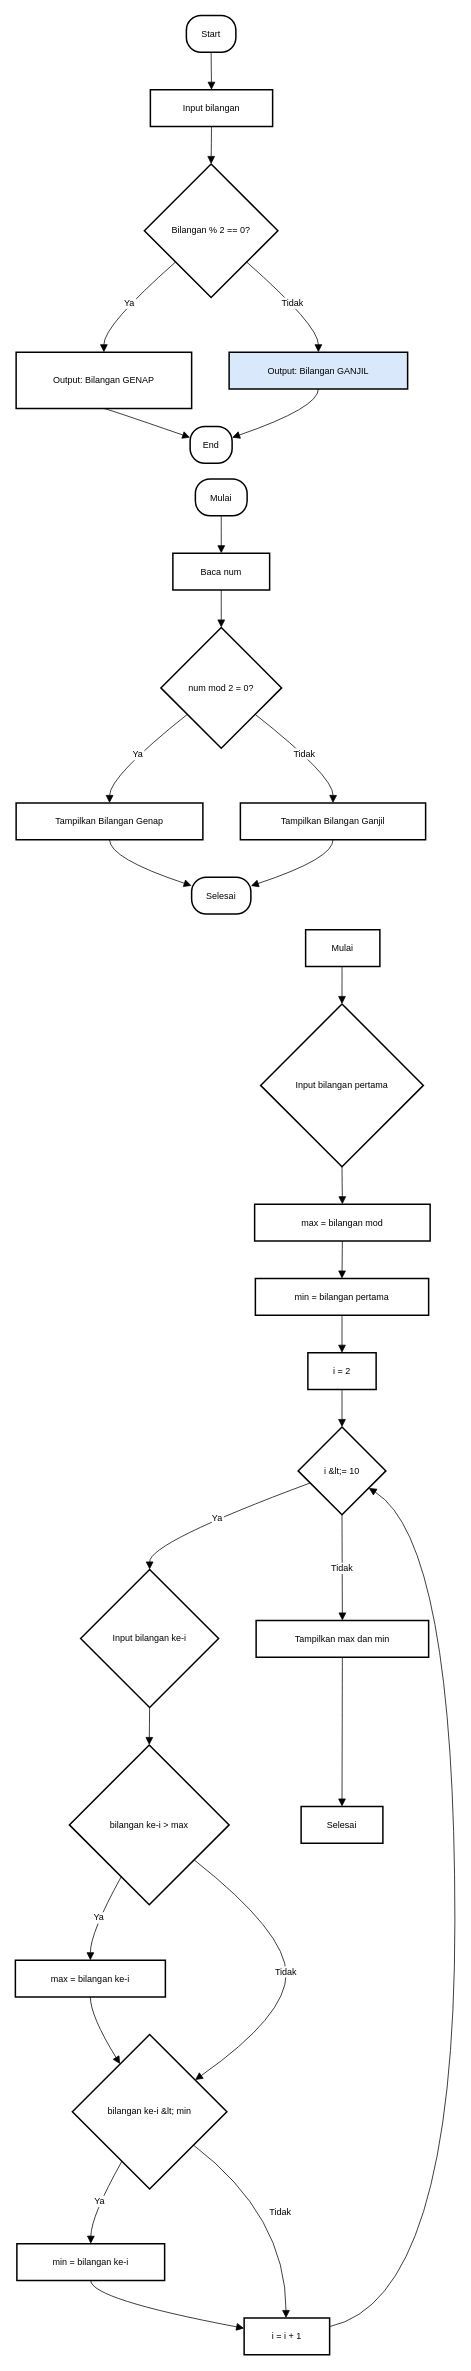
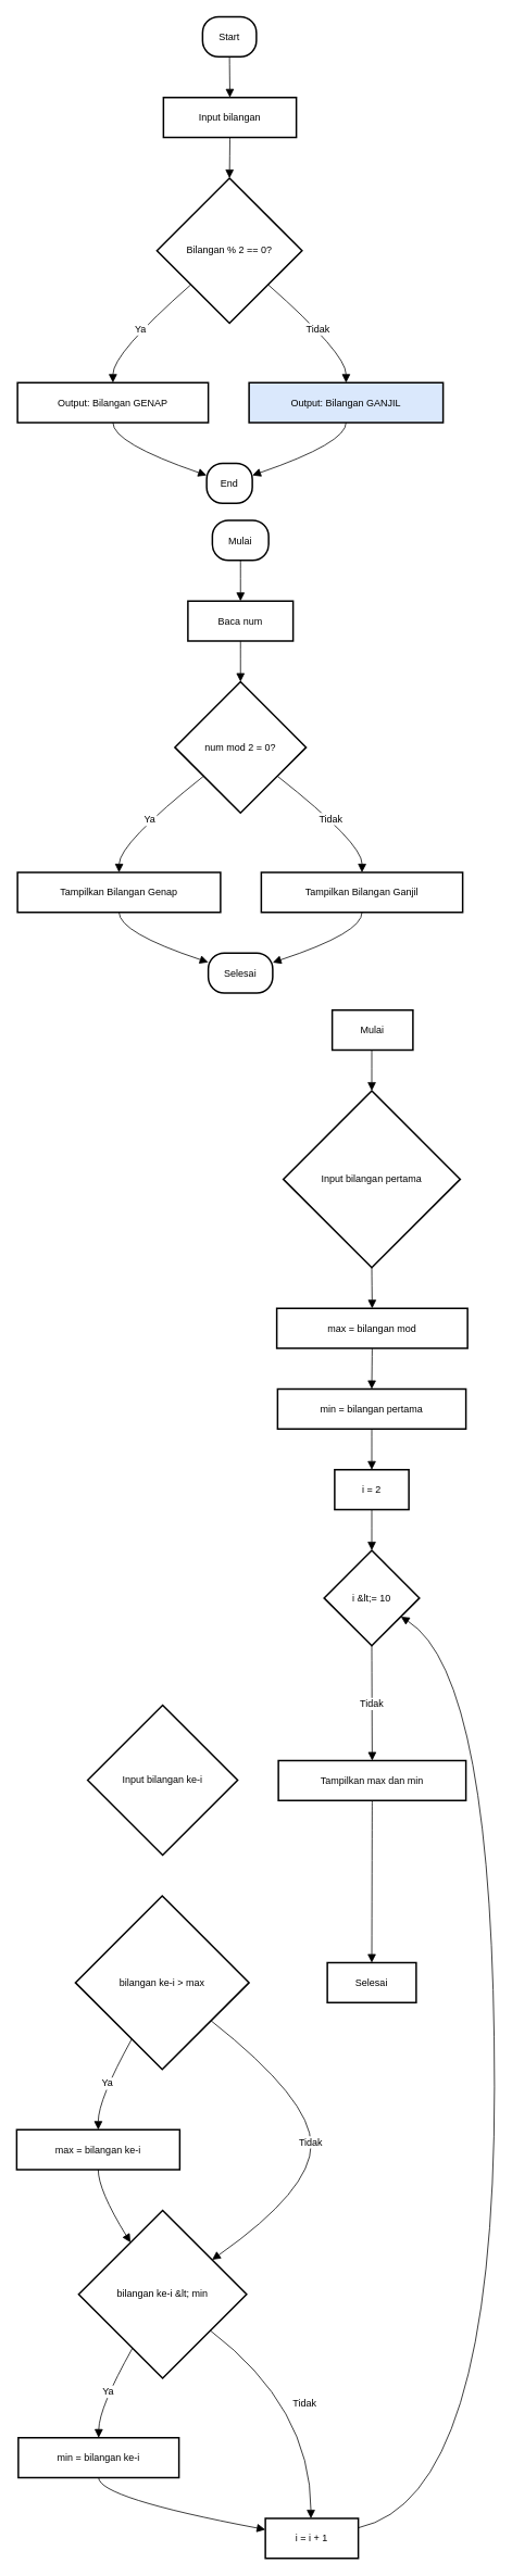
  <mxCell id="0" />
  <mxCell id="1" parent="0" />
  <mxCell id="2" value="Start" style="rounded=1;arcSize=40;strokeWidth=2" vertex="1" parent="1"><mxGeometry x="248" y="20" width="66" height="49" as="geometry" /></mxCell>
  <mxCell id="3" value="Input bilangan" style="whiteSpace=wrap;strokeWidth=2;" vertex="1" parent="1"><mxGeometry x="200" y="119" width="163" height="49" as="geometry" /></mxCell>
  <mxCell id="4" value="Bilangan % 2 == 0?" style="rhombus;strokeWidth=2;whiteSpace=wrap;" vertex="1" parent="1"><mxGeometry x="192" y="218" width="178" height="178" as="geometry" /></mxCell>
- <mxCell id="5" value="Output: Bilangan GENAP" style="whiteSpace=wrap;strokeWidth=2;" vertex="1" parent="1"><mxGeometry x="21" y="469" width="234" height="75" as="geometry" /></mxCell>
+ <mxCell id="5" value="Output: Bilangan GENAP" style="whiteSpace=wrap;strokeWidth=2;" vertex="1" parent="1"><mxGeometry x="21" y="469" width="234" height="49" as="geometry" /></mxCell>
  <mxCell id="6" value="Output: Bilangan GANJIL" style="whiteSpace=wrap;strokeWidth=2;fillColor=#dae8fc;" vertex="1" parent="1"><mxGeometry x="305" y="469" width="238" height="49" as="geometry" /></mxCell>
  <mxCell id="7" value="End" style="rounded=1;arcSize=40;strokeWidth=2" vertex="1" parent="1"><mxGeometry x="253" y="568" width="56" height="49" as="geometry" /></mxCell>
  <mxCell id="8" value="" style="curved=1;startArrow=none;endArrow=block;exitX=0.5;exitY=1;entryX=0.5;entryY=0;rounded=0;fontSize=12;startSize=8;endSize=8;" edge="1" parent="1" source="2" target="3"><mxGeometry relative="1" as="geometry"><Array as="points" /></mxGeometry></mxCell>
  <mxCell id="9" value="" style="curved=1;startArrow=none;endArrow=block;exitX=0.5;exitY=1;entryX=0.5;entryY=0;rounded=0;fontSize=12;startSize=8;endSize=8;" edge="1" parent="1" source="3" target="4"><mxGeometry relative="1" as="geometry"><Array as="points" /></mxGeometry></mxCell>
  <mxCell id="10" value="Ya" style="curved=1;startArrow=none;endArrow=block;exitX=0;exitY=0.94;entryX=0.5;entryY=0;rounded=0;fontSize=12;startSize=8;endSize=8;" edge="1" parent="1" source="4" target="5"><mxGeometry relative="1" as="geometry"><Array as="points"><mxPoint x="138" y="433" /></Array></mxGeometry></mxCell>
  <mxCell id="11" value="Tidak" style="curved=1;startArrow=none;endArrow=block;exitX=1;exitY=0.94;entryX=0.5;entryY=0;rounded=0;fontSize=12;startSize=8;endSize=8;" edge="1" parent="1" source="4" target="6"><mxGeometry relative="1" as="geometry"><Array as="points"><mxPoint x="424" y="433" /></Array></mxGeometry></mxCell>
  <mxCell id="12" value="" style="curved=1;startArrow=none;endArrow=block;exitX=0.5;exitY=1;entryX=0;entryY=0.3;rounded=0;fontSize=12;startSize=8;endSize=8;" edge="1" parent="1" source="5" target="7"><mxGeometry relative="1" as="geometry"><Array as="points"><mxPoint x="138" y="543" /></Array></mxGeometry></mxCell>
  <mxCell id="13" value="" style="curved=1;startArrow=none;endArrow=block;exitX=0.5;exitY=1;entryX=1;entryY=0.3;rounded=0;fontSize=12;startSize=8;endSize=8;" edge="1" parent="1" source="6" target="7"><mxGeometry relative="1" as="geometry"><Array as="points"><mxPoint x="424" y="543" /></Array></mxGeometry></mxCell>
  <mxCell id="14" value="Mulai" style="rounded=1;arcSize=40;strokeWidth=2" vertex="1" parent="1"><mxGeometry x="260" y="638" width="69" height="49" as="geometry" /></mxCell>
  <mxCell id="15" value="Baca num" style="whiteSpace=wrap;strokeWidth=2;" vertex="1" parent="1"><mxGeometry x="230" y="737" width="129" height="49" as="geometry" /></mxCell>
  <mxCell id="16" value="num mod 2 = 0?" style="rhombus;strokeWidth=2;whiteSpace=wrap;" vertex="1" parent="1"><mxGeometry x="214" y="836" width="161" height="161" as="geometry" /></mxCell>
  <mxCell id="17" value="Tampilkan Bilangan Genap" style="whiteSpace=wrap;strokeWidth=2;" vertex="1" parent="1"><mxGeometry x="21" y="1070" width="249" height="49" as="geometry" /></mxCell>
  <mxCell id="18" value="Tampilkan Bilangan Ganjil" style="whiteSpace=wrap;strokeWidth=2;" vertex="1" parent="1"><mxGeometry x="320" y="1070" width="247" height="49" as="geometry" /></mxCell>
  <mxCell id="19" value="Selesai" style="rounded=1;arcSize=40;strokeWidth=2" vertex="1" parent="1"><mxGeometry x="255" y="1169" width="79" height="49" as="geometry" /></mxCell>
  <mxCell id="20" value="" style="curved=1;startArrow=none;endArrow=block;exitX=0.5;exitY=1;entryX=0.5;entryY=0;rounded=0;fontSize=12;startSize=8;endSize=8;" edge="1" parent="1" source="14" target="15"><mxGeometry relative="1" as="geometry"><Array as="points" /></mxGeometry></mxCell>
  <mxCell id="21" value="" style="curved=1;startArrow=none;endArrow=block;exitX=0.5;exitY=1;entryX=0.5;entryY=0;rounded=0;fontSize=12;startSize=8;endSize=8;" edge="1" parent="1" source="15" target="16"><mxGeometry relative="1" as="geometry"><Array as="points" /></mxGeometry></mxCell>
  <mxCell id="22" value="Ya" style="curved=1;startArrow=none;endArrow=block;exitX=0;exitY=0.89;entryX=0.5;entryY=0;rounded=0;fontSize=12;startSize=8;endSize=8;" edge="1" parent="1" source="16" target="17"><mxGeometry relative="1" as="geometry"><Array as="points"><mxPoint x="146" y="1034" /></Array></mxGeometry></mxCell>
  <mxCell id="23" value="Tidak" style="curved=1;startArrow=none;endArrow=block;exitX=1;exitY=0.89;entryX=0.5;entryY=0;rounded=0;fontSize=12;startSize=8;endSize=8;" edge="1" parent="1" source="16" target="18"><mxGeometry relative="1" as="geometry"><Array as="points"><mxPoint x="444" y="1034" /></Array></mxGeometry></mxCell>
  <mxCell id="24" value="" style="curved=1;startArrow=none;endArrow=block;exitX=0.5;exitY=1;entryX=0;entryY=0.23;rounded=0;fontSize=12;startSize=8;endSize=8;" edge="1" parent="1" source="17" target="19"><mxGeometry relative="1" as="geometry"><Array as="points"><mxPoint x="146" y="1144" /></Array></mxGeometry></mxCell>
  <mxCell id="25" value="" style="curved=1;startArrow=none;endArrow=block;exitX=0.5;exitY=1;entryX=1.01;entryY=0.23;rounded=0;fontSize=12;startSize=8;endSize=8;" edge="1" parent="1" source="18" target="19"><mxGeometry relative="1" as="geometry"><Array as="points"><mxPoint x="444" y="1144" /></Array></mxGeometry></mxCell>
  <mxCell id="26" value="Mulai" style="whiteSpace=wrap;strokeWidth=2;" vertex="1" parent="1"><mxGeometry x="407" y="1239" width="99" height="49" as="geometry" /></mxCell>
  <mxCell id="27" value="Input bilangan pertama" style="rhombus;strokeWidth=2;whiteSpace=wrap;" vertex="1" parent="1"><mxGeometry x="347" y="1338" width="217" height="217" as="geometry" /></mxCell>
  <mxCell id="28" value="max = bilangan mod" style="whiteSpace=wrap;strokeWidth=2;" vertex="1" parent="1"><mxGeometry x="339" y="1605" width="234" height="49" as="geometry" /></mxCell>
  <mxCell id="29" value="min = bilangan pertama" style="whiteSpace=wrap;strokeWidth=2;" vertex="1" parent="1"><mxGeometry x="340" y="1704" width="231" height="49" as="geometry" /></mxCell>
  <mxCell id="30" value="i = 2" style="whiteSpace=wrap;strokeWidth=2;" vertex="1" parent="1"><mxGeometry x="410" y="1803" width="91" height="49" as="geometry" /></mxCell>
  <mxCell id="31" value="i &amp;lt;= 10" style="rhombus;strokeWidth=2;whiteSpace=wrap;" vertex="1" parent="1"><mxGeometry x="397" y="1902" width="117" height="117" as="geometry" /></mxCell>
  <mxCell id="32" value="Input bilangan ke-i" style="rhombus;strokeWidth=2;whiteSpace=wrap;" vertex="1" parent="1"><mxGeometry x="107" y="2092" width="184" height="184" as="geometry" /></mxCell>
  <mxCell id="33" value="bilangan ke-i &gt; max" style="rhombus;strokeWidth=2;whiteSpace=wrap;" vertex="1" parent="1"><mxGeometry x="92" y="2326" width="213" height="213" as="geometry" /></mxCell>
  <mxCell id="34" value="max = bilangan ke-i" style="whiteSpace=wrap;strokeWidth=2;" vertex="1" parent="1"><mxGeometry x="20" y="2613" width="200" height="49" as="geometry" /></mxCell>
  <mxCell id="35" value="bilangan ke-i &amp;lt; min" style="rhombus;strokeWidth=2;whiteSpace=wrap;" vertex="1" parent="1"><mxGeometry x="96" y="2712" width="206" height="206" as="geometry" /></mxCell>
  <mxCell id="36" value="min = bilangan ke-i" style="whiteSpace=wrap;strokeWidth=2;" vertex="1" parent="1"><mxGeometry x="22" y="2991" width="197" height="49" as="geometry" /></mxCell>
  <mxCell id="37" value="i = i + 1" style="whiteSpace=wrap;strokeWidth=2;" vertex="1" parent="1"><mxGeometry x="325" y="3090" width="114" height="49" as="geometry" /></mxCell>
  <mxCell id="38" value="Tampilkan max dan min" style="whiteSpace=wrap;strokeWidth=2;" vertex="1" parent="1"><mxGeometry x="341" y="2160" width="230" height="49" as="geometry" /></mxCell>
  <mxCell id="39" value="Selesai" style="whiteSpace=wrap;strokeWidth=2;" vertex="1" parent="1"><mxGeometry x="401" y="2408" width="109" height="49" as="geometry" /></mxCell>
  <mxCell id="40" value="" style="curved=1;startArrow=none;endArrow=block;exitX=0.49;exitY=1;entryX=0.5;entryY=0;rounded=0;fontSize=12;startSize=8;endSize=8;" edge="1" parent="1" source="26" target="27"><mxGeometry relative="1" as="geometry"><Array as="points" /></mxGeometry></mxCell>
  <mxCell id="41" value="" style="curved=1;startArrow=none;endArrow=block;exitX=0.5;exitY=1;entryX=0.5;entryY=0.01;rounded=0;fontSize=12;startSize=8;endSize=8;" edge="1" parent="1" source="27" target="28"><mxGeometry relative="1" as="geometry"><Array as="points" /></mxGeometry></mxCell>
  <mxCell id="42" value="" style="curved=1;startArrow=none;endArrow=block;exitX=0.5;exitY=1.01;entryX=0.5;entryY=0.01;rounded=0;fontSize=12;startSize=8;endSize=8;" edge="1" parent="1" source="28" target="29"><mxGeometry relative="1" as="geometry"><Array as="points" /></mxGeometry></mxCell>
  <mxCell id="43" value="" style="curved=1;startArrow=none;endArrow=block;exitX=0.5;exitY=1.01;entryX=0.5;entryY=0.01;rounded=0;fontSize=12;startSize=8;endSize=8;" edge="1" parent="1" source="29" target="30"><mxGeometry relative="1" as="geometry"><Array as="points" /></mxGeometry></mxCell>
  <mxCell id="44" value="" style="curved=1;startArrow=none;endArrow=block;exitX=0.5;exitY=1.01;entryX=0.5;entryY=0;rounded=0;fontSize=12;startSize=8;endSize=8;" edge="1" parent="1" source="30" target="31"><mxGeometry relative="1" as="geometry"><Array as="points" /></mxGeometry></mxCell>
- <mxCell id="45" value="Ya" style="curved=1;startArrow=none;endArrow=block;exitX=0;exitY=0.69;entryX=0.5;entryY=0;rounded=0;fontSize=12;startSize=8;endSize=8;" edge="1" parent="1" source="31" target="32"><mxGeometry relative="1" as="geometry"><Array as="points"><mxPoint x="199" y="2056" /></Array></mxGeometry></mxCell>
- <mxCell id="46" value="" style="curved=1;startArrow=none;endArrow=block;exitX=0.5;exitY=1;entryX=0.5;entryY=0;rounded=0;fontSize=12;startSize=8;endSize=8;" edge="1" parent="1" source="32" target="33"><mxGeometry relative="1" as="geometry"><Array as="points" /></mxGeometry></mxCell>
  <mxCell id="47" value="Ya" style="curved=1;startArrow=none;endArrow=block;exitX=0.23;exitY=1;entryX=0.5;entryY=-0.01;rounded=0;fontSize=12;startSize=8;endSize=8;" edge="1" parent="1" source="33" target="34"><mxGeometry relative="1" as="geometry"><Array as="points"><mxPoint x="120" y="2576" /></Array></mxGeometry></mxCell>
  <mxCell id="48" value="" style="curved=1;startArrow=none;endArrow=block;exitX=0.5;exitY=0.99;entryX=0.19;entryY=0;rounded=0;fontSize=12;startSize=8;endSize=8;" edge="1" parent="1" source="34" target="35"><mxGeometry relative="1" as="geometry"><Array as="points"><mxPoint x="120" y="2687" /></Array></mxGeometry></mxCell>
  <mxCell id="49" value="Tidak" style="curved=1;startArrow=none;endArrow=block;exitX=1;exitY=0.89;entryX=1;entryY=0.15;rounded=0;fontSize=12;startSize=8;endSize=8;" edge="1" parent="1" source="33" target="35"><mxGeometry relative="1" as="geometry"><Array as="points"><mxPoint x="381" y="2576" /><mxPoint x="381" y="2687" /></Array></mxGeometry></mxCell>
  <mxCell id="50" value="Ya" style="curved=1;startArrow=none;endArrow=block;exitX=0.22;exitY=1;entryX=0.5;entryY=0;rounded=0;fontSize=12;startSize=8;endSize=8;" edge="1" parent="1" source="35" target="36"><mxGeometry relative="1" as="geometry"><Array as="points"><mxPoint x="121" y="2954" /></Array></mxGeometry></mxCell>
  <mxCell id="51" value="" style="curved=1;startArrow=none;endArrow=block;exitX=0.5;exitY=1;entryX=0;entryY=0.28;rounded=0;fontSize=12;startSize=8;endSize=8;" edge="1" parent="1" source="36" target="37"><mxGeometry relative="1" as="geometry"><Array as="points"><mxPoint x="121" y="3065" /></Array></mxGeometry></mxCell>
  <mxCell id="52" value="" style="curved=1;startArrow=none;endArrow=block;exitX=0.99;exitY=0.24;entryX=1;entryY=0.82;rounded=0;fontSize=12;startSize=8;endSize=8;" edge="1" parent="1" source="37" target="31"><mxGeometry relative="1" as="geometry"><Array as="points"><mxPoint x="606" y="3065" /><mxPoint x="606" y="2056" /></Array></mxGeometry></mxCell>
  <mxCell id="53" value="Tidak" style="curved=1;startArrow=none;endArrow=block;exitX=1;exitY=0.88;entryX=0.49;entryY=0;rounded=0;fontSize=12;startSize=8;endSize=8;" edge="1" parent="1" source="35" target="37"><mxGeometry relative="1" as="geometry"><Array as="points"><mxPoint x="381" y="2954" /></Array></mxGeometry></mxCell>
  <mxCell id="54" value="Tidak" style="curved=1;startArrow=none;endArrow=block;exitX=0.5;exitY=1;entryX=0.5;entryY=0;rounded=0;fontSize=12;startSize=8;endSize=8;" edge="1" parent="1" source="31" target="38"><mxGeometry relative="1" as="geometry"><Array as="points" /></mxGeometry></mxCell>
  <mxCell id="55" value="" style="curved=1;startArrow=none;endArrow=block;exitX=0.5;exitY=1;entryX=0.5;entryY=0.01;rounded=0;fontSize=12;startSize=8;endSize=8;" edge="1" parent="1" source="38" target="39"><mxGeometry relative="1" as="geometry"><Array as="points" /></mxGeometry></mxCell>
